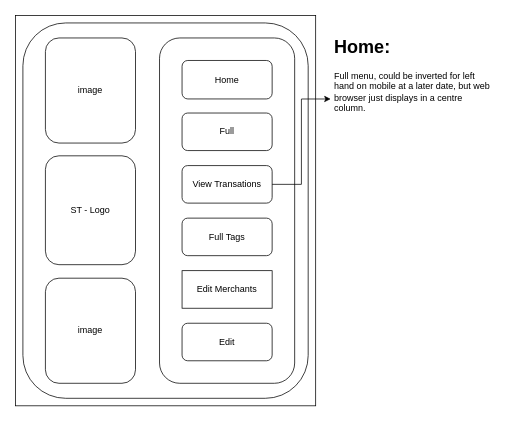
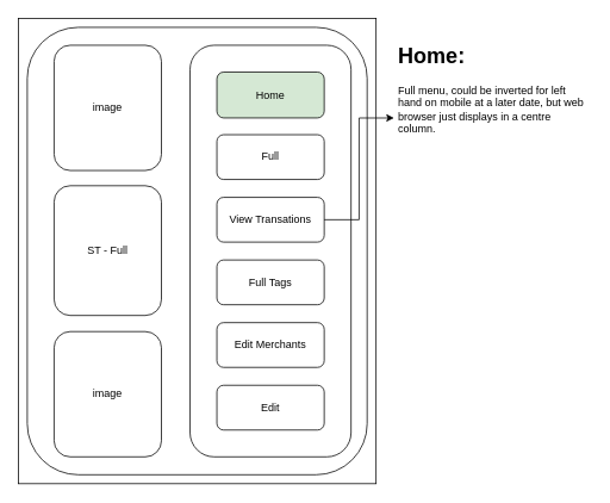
  <mxCell id="0" />
  <mxCell id="1" parent="0" />
  <mxCell id="2" value="" style="rounded=0;whiteSpace=wrap;html=1;" vertex="1" parent="1"><mxGeometry x="20" y="20" width="400" height="520" as="geometry" /></mxCell>
  <mxCell id="3" value="" style="rounded=1;whiteSpace=wrap;html=1;" vertex="1" parent="1"><mxGeometry x="30" y="30" width="380" height="500" as="geometry" /></mxCell>
  <mxCell id="4" value="image" style="rounded=1;whiteSpace=wrap;html=1;" vertex="1" parent="1"><mxGeometry x="60" y="50" width="120" height="140" as="geometry" /></mxCell>
  <mxCell id="5" value="&lt;h1&gt;Home:&lt;/h1&gt;&lt;p&gt;Full menu, could be inverted for left hand on mobile at a later date, but web browser just displays in a centre column.&lt;/p&gt;" style="text;html=1;strokeColor=none;fillColor=none;spacing=5;spacingTop=-20;whiteSpace=wrap;overflow=hidden;rounded=0;" vertex="1" parent="1"><mxGeometry x="440" y="42.5" width="220" height="177.5" as="geometry" /></mxCell>
  <mxCell id="6" value="" style="group" vertex="1" connectable="0" parent="1"><mxGeometry x="212" y="50" width="180" height="460" as="geometry" /></mxCell>
  <mxCell id="7" value="" style="rounded=1;whiteSpace=wrap;html=1;" vertex="1" parent="6"><mxGeometry width="180" height="460" as="geometry" /></mxCell>
- <mxCell id="8" value="Home" style="rounded=1;whiteSpace=wrap;html=1;" vertex="1" parent="6"><mxGeometry x="30" y="30" width="120" height="51.25" as="geometry" /></mxCell>
+ <mxCell id="8" value="Home" style="rounded=1;whiteSpace=wrap;html=1;fillColor=#d5e8d4;" vertex="1" parent="6"><mxGeometry x="30" y="30" width="120" height="51.25" as="geometry" /></mxCell>
  <mxCell id="9" value="Full" style="rounded=1;whiteSpace=wrap;html=1;" vertex="1" parent="6"><mxGeometry x="30" y="100" width="120" height="50" as="geometry" /></mxCell>
  <mxCell id="10" value="View Transations" style="rounded=1;whiteSpace=wrap;html=1;" vertex="1" parent="6"><mxGeometry x="30" y="170" width="120" height="50" as="geometry" /></mxCell>
  <mxCell id="11" value="Edit" style="rounded=1;whiteSpace=wrap;html=1;" vertex="1" parent="6"><mxGeometry x="30" y="380" width="120" height="50" as="geometry" /></mxCell>
- <mxCell id="12" value="Edit Merchants" style="whiteSpace=wrap;html=1;rounded=0;" vertex="1" parent="6"><mxGeometry x="30" y="310" width="120" height="50" as="geometry" /></mxCell>
+ <mxCell id="12" value="Edit Merchants" style="rounded=1;whiteSpace=wrap;html=1;" vertex="1" parent="6"><mxGeometry x="30" y="310" width="120" height="50" as="geometry" /></mxCell>
  <mxCell id="13" value="Full Tags" style="rounded=1;whiteSpace=wrap;html=1;" vertex="1" parent="6"><mxGeometry x="30" y="240" width="120" height="50" as="geometry" /></mxCell>
- <mxCell id="14" value="ST - Logo" style="rounded=1;whiteSpace=wrap;html=1;" vertex="1" parent="1"><mxGeometry x="60" y="207" width="120" height="145" as="geometry" /></mxCell>
+ <mxCell id="14" value="ST - Full" style="rounded=1;whiteSpace=wrap;html=1;" vertex="1" parent="1"><mxGeometry x="60" y="207" width="120" height="145" as="geometry" /></mxCell>
  <mxCell id="15" value="image" style="rounded=1;whiteSpace=wrap;html=1;" vertex="1" parent="1"><mxGeometry x="60" y="370" width="120" height="140" as="geometry" /></mxCell>
  <mxCell id="16" value="" style="edgeStyle=orthogonalEdgeStyle;rounded=0;orthogonalLoop=1;jettySize=auto;html=1;" edge="1" parent="1" source="10" target="5"><mxGeometry relative="1" as="geometry" /></mxCell>
